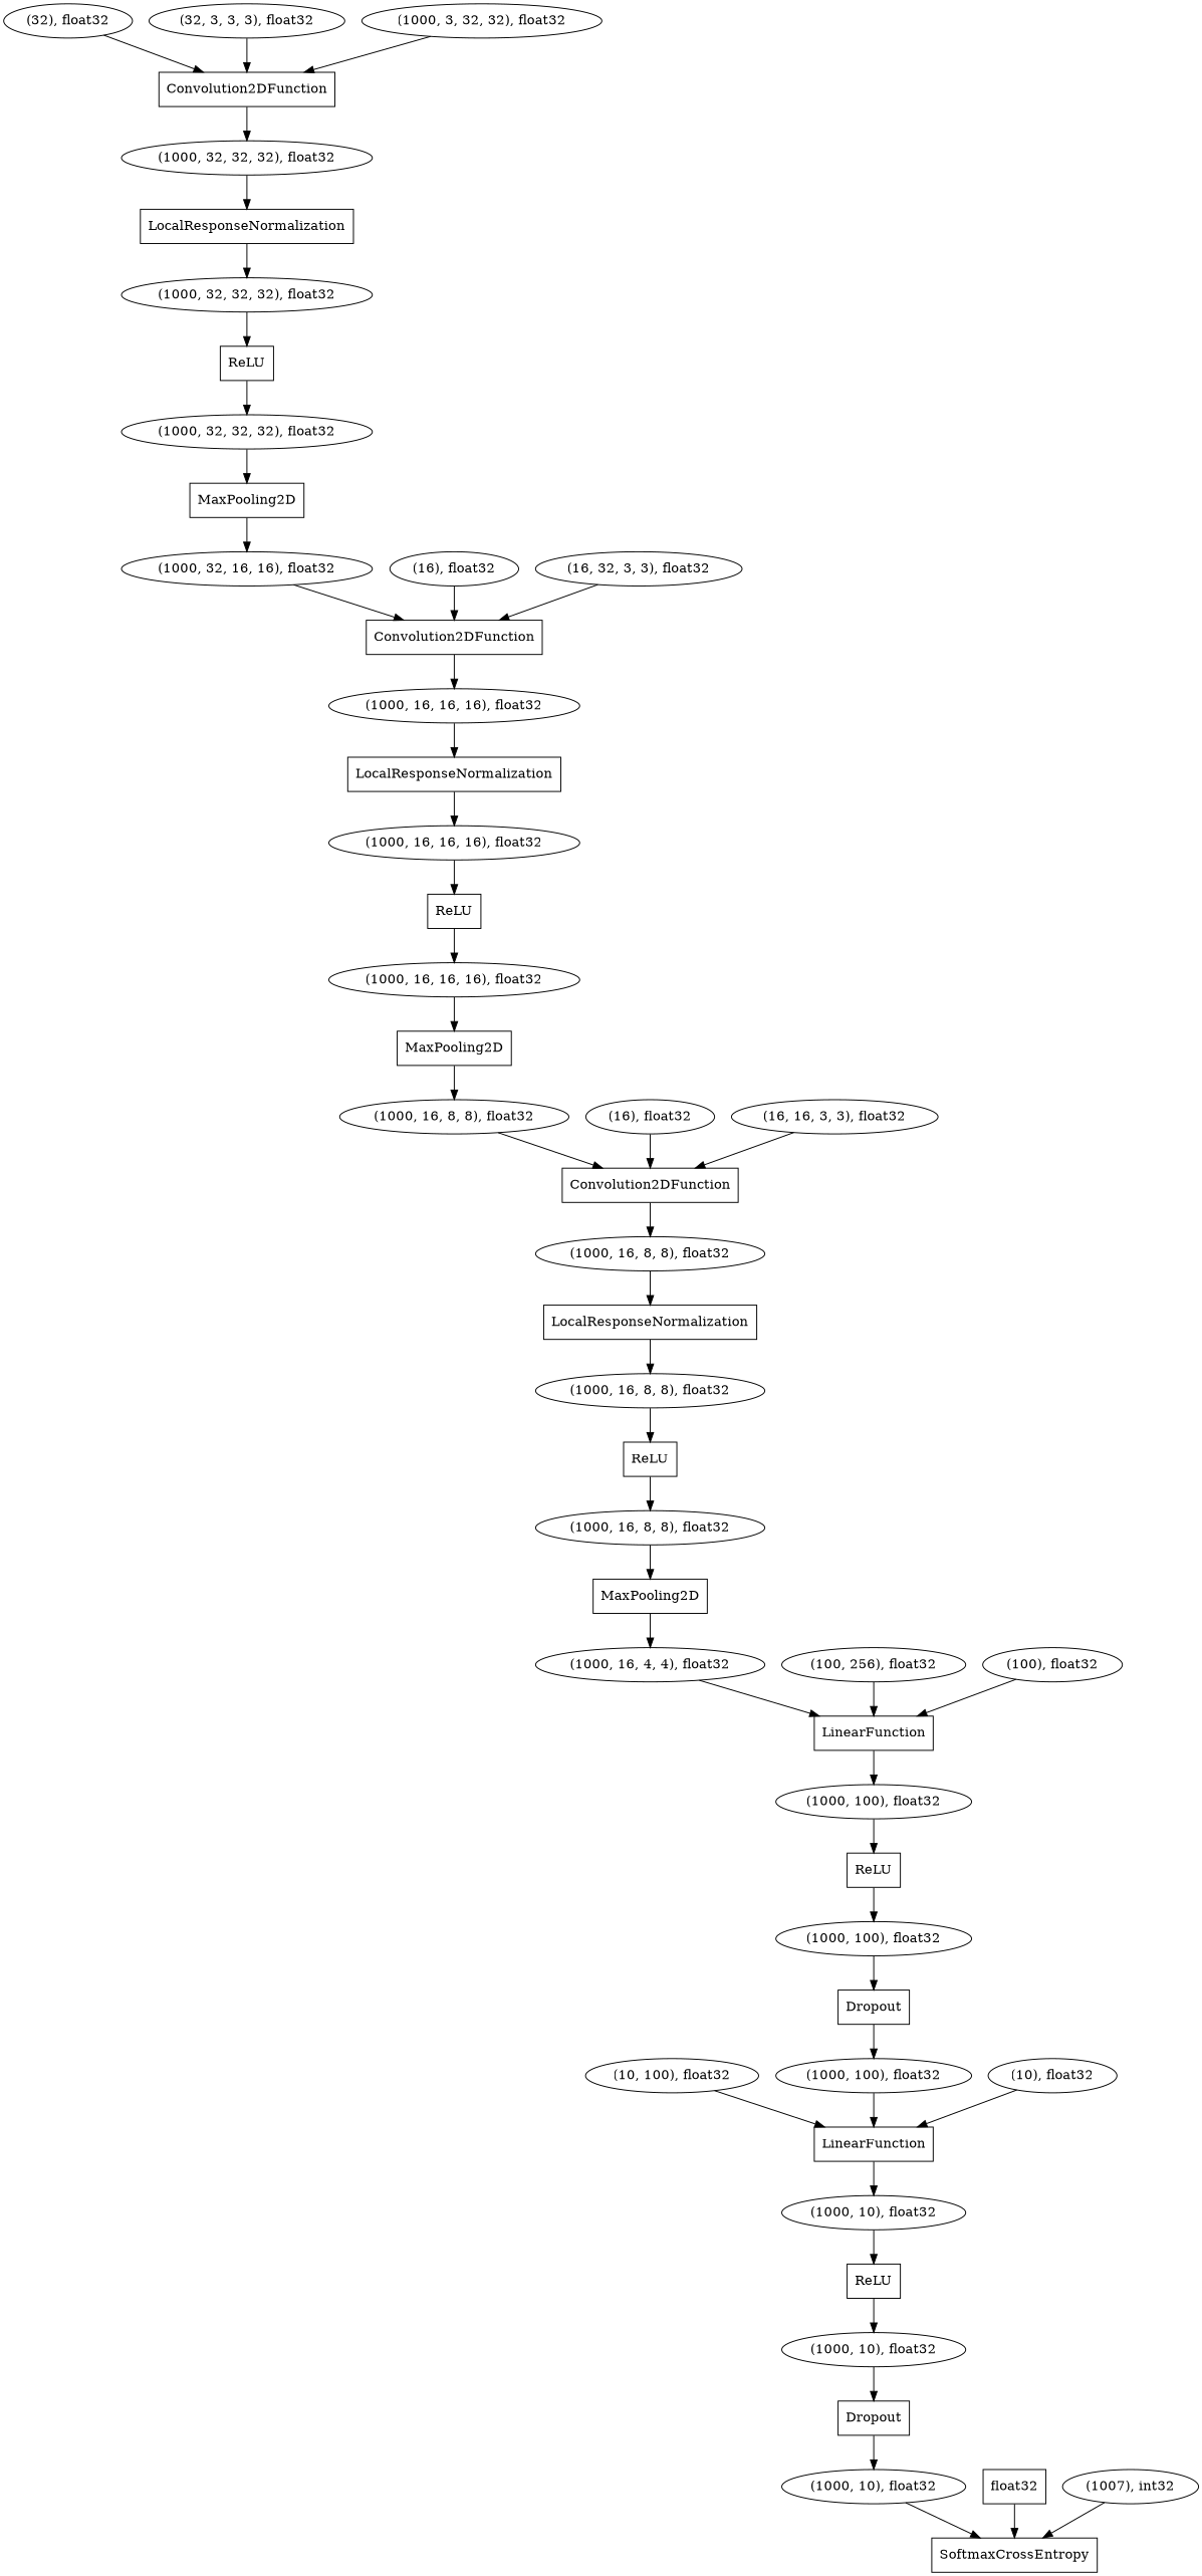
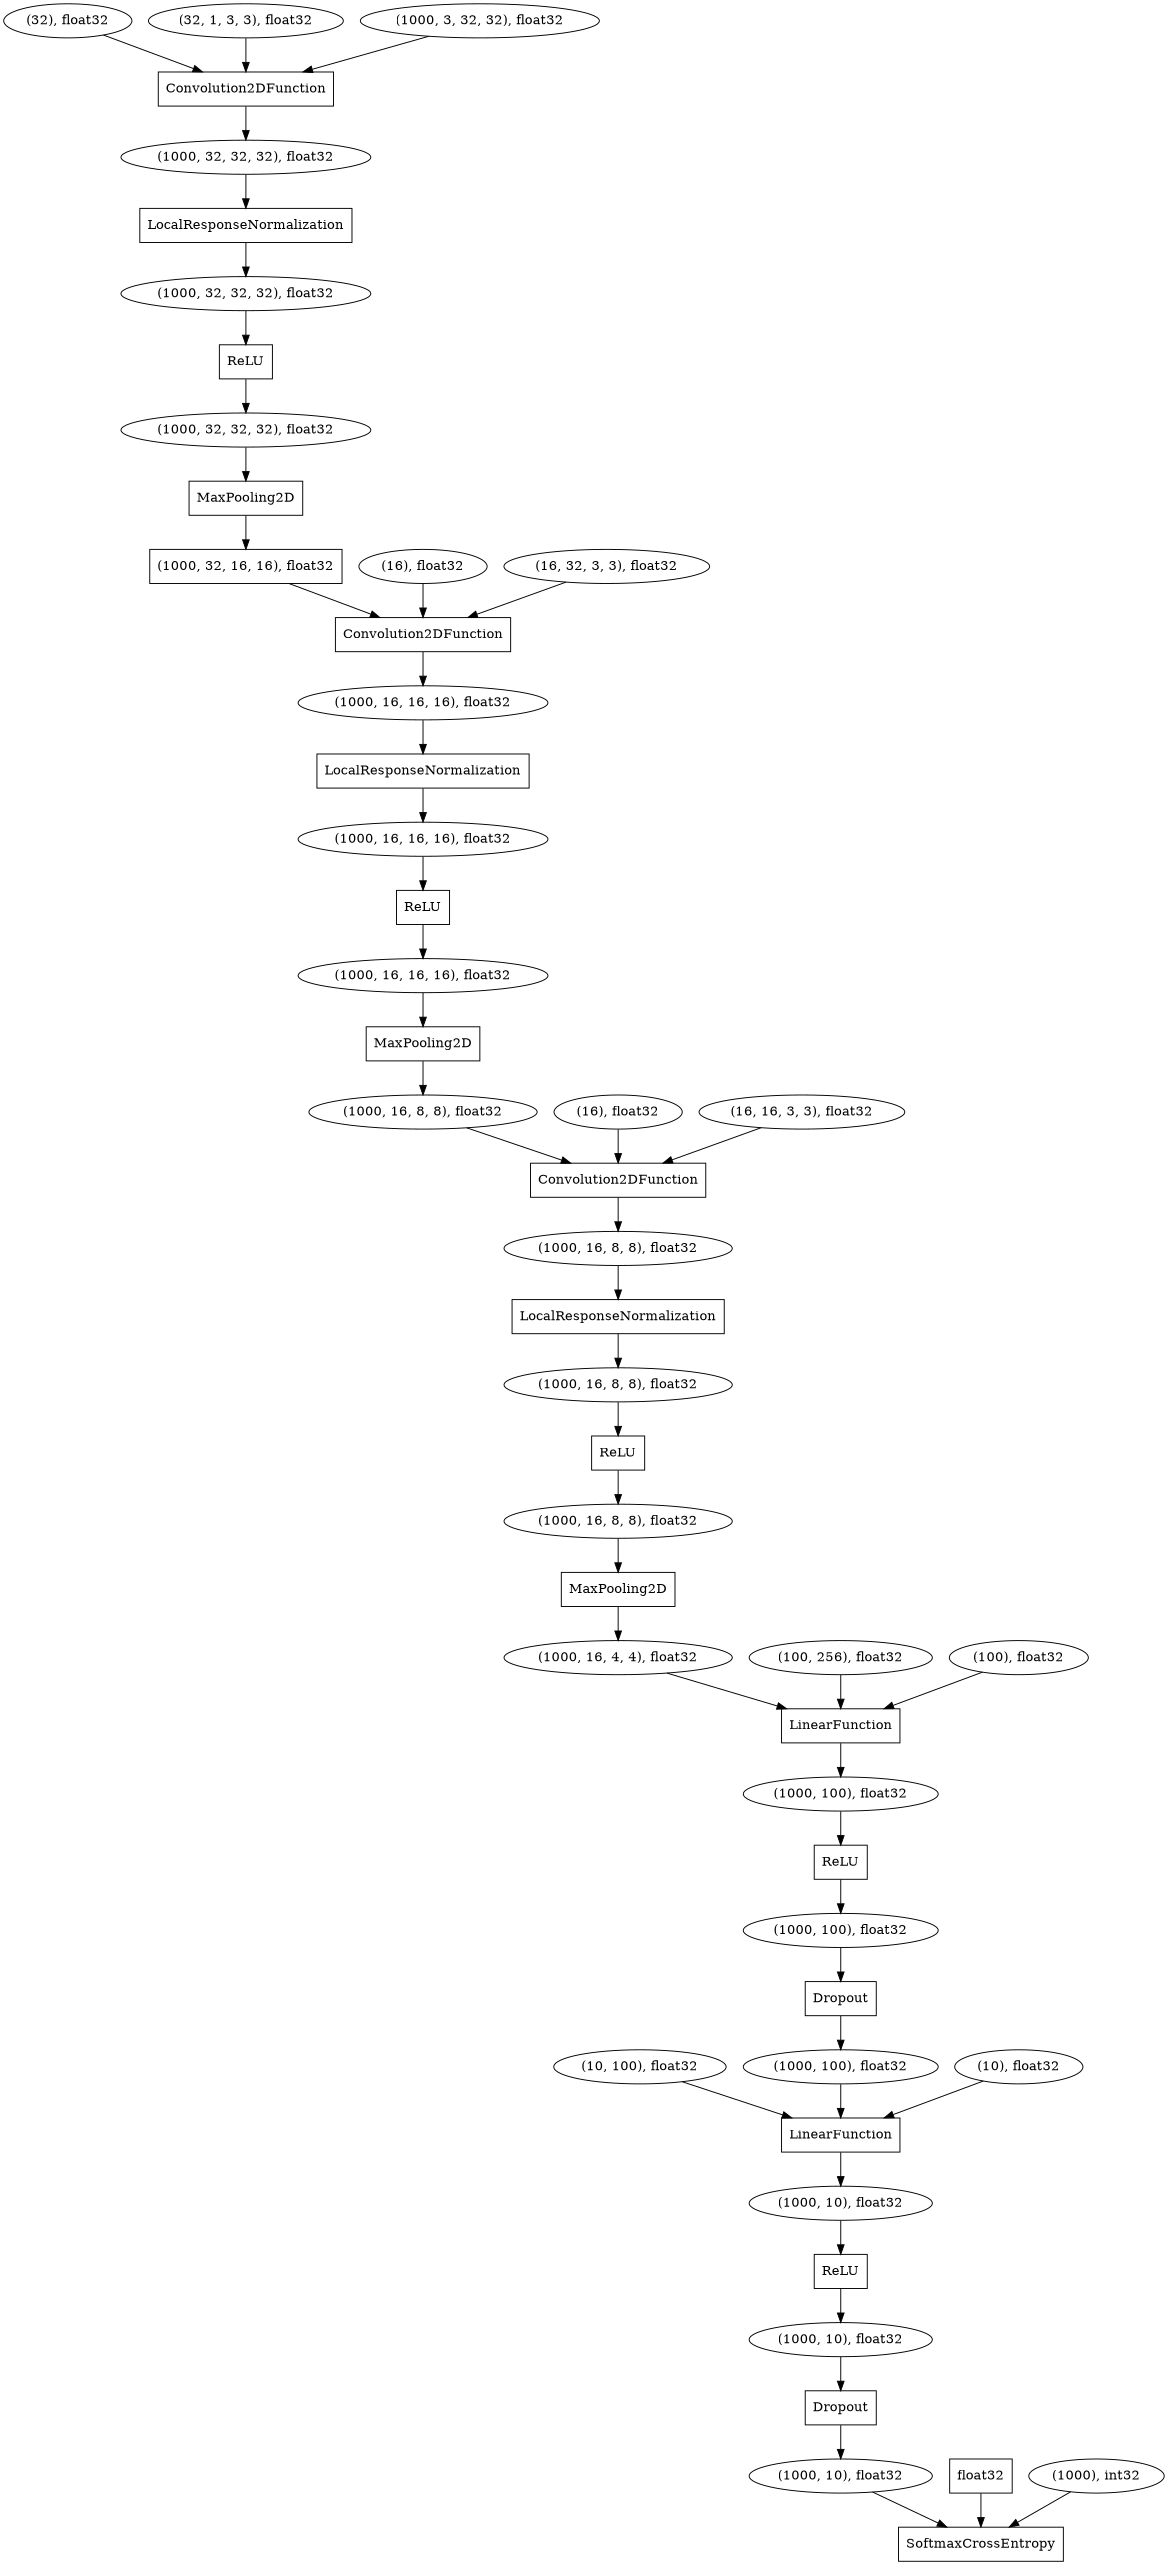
  digraph {
    node [shape=oval]
    n1 [label="(10, 100), float32"]
    n2 [label=LinearFunction shape=box]
    n3 [label="(1000, 10), float32"]
    n4 [label=LocalResponseNormalization shape=box]
    n5 [label="(1000, 32, 32, 32), float32"]
    n6 [label=ReLU shape=box]
    n7 [label="(1000, 100), float32"]
    n8 [label=ReLU shape=box]
    n9 [label="(1000, 100), float32"]
    n10 [label="(1000, 10), float32"]
    n11 [label=Dropout shape=box]
    n12 [label="(1000, 10), float32"]
    n13 [label="(32), float32"]
    n14 [label=Convolution2DFunction shape=box]
    n15 [label="(1000, 32, 32, 32), float32"]
-   n16 [label="(1000, 32, 16, 16), float32"]
+   n16 [label="(1000, 32, 16, 16), float32" shape=box]
    n17 [label=Convolution2DFunction shape=box]
    n18 [label="(1000, 16, 16, 16), float32"]
    n19 [label=LinearFunction shape=box]
    n20 [label=Convolution2DFunction shape=box]
    n21 [label="(1000, 16, 8, 8), float32"]
    n22 [label=LocalResponseNormalization shape=box]
    n23 [label=ReLU shape=box]
    n24 [label="(1000, 16, 8, 8), float32"]
    n25 [label=MaxPooling2D shape=box]
    n26 [label="(1000, 16, 8, 8), float32"]
-   n27 [label="(32, 3, 3, 3), float32"]
+   n27 [label="(32, 1, 3, 3), float32"]
    n28 [label="(1000, 16, 16, 16), float32"]
    n29 [label=ReLU shape=box]
    n30 [label="(1000, 16, 16, 16), float32"]
    n31 [label=MaxPooling2D shape=box]
    n32 [label="(16), float32"]
    n33 [label="(1000, 32, 32, 32), float32"]
    n34 [label=MaxPooling2D shape=box]
    n35 [label=LocalResponseNormalization shape=box]
    n36 [label=float32 shape=box]
    n37 [label=SoftmaxCrossEntropy shape=box]
    n38 [label="(1000, 16, 4, 4), float32"]
    n39 [label="(100, 256), float32"]
    n40 [label="(16), float32"]
    n41 [label="(16, 16, 3, 3), float32"]
    n42 [label="(1000, 16, 8, 8), float32"]
    n43 [label=Dropout shape=box]
    n44 [label="(1000, 100), float32"]
    n45 [label="(100), float32"]
    n46 [label="(1000, 3, 32, 32), float32"]
    n47 [label=ReLU shape=box]
    n48 [label="(10), float32"]
-   n49 [label="(1007), int32"]
+   n49 [label="(1000), int32"]
    n50 [label="(16, 32, 3, 3), float32"]
    n1 -> n2
    n2 -> n3
    n3 -> n47
    n4 -> n5
    n5 -> n6
    n6 -> n33
    n7 -> n8
    n8 -> n9
    n9 -> n43
    n10 -> n11
    n11 -> n12
    n12 -> n37
    n13 -> n14
    n14 -> n15
    n15 -> n4
    n16 -> n17
    n17 -> n18
    n18 -> n35
    n19 -> n7
    n20 -> n21
    n21 -> n22
    n22 -> n42
    n23 -> n24
    n24 -> n25
    n25 -> n38
    n26 -> n20
    n27 -> n14
    n28 -> n29
    n29 -> n30
    n30 -> n31
    n31 -> n26
    n32 -> n20
    n33 -> n34
    n34 -> n16
    n35 -> n28
    n36 -> n37
    n38 -> n19
    n39 -> n19
    n40 -> n17
    n41 -> n20
    n42 -> n23
    n43 -> n44
    n44 -> n2
    n45 -> n19
    n46 -> n14
    n47 -> n10
    n48 -> n2
    n49 -> n37
    n50 -> n17
  }
